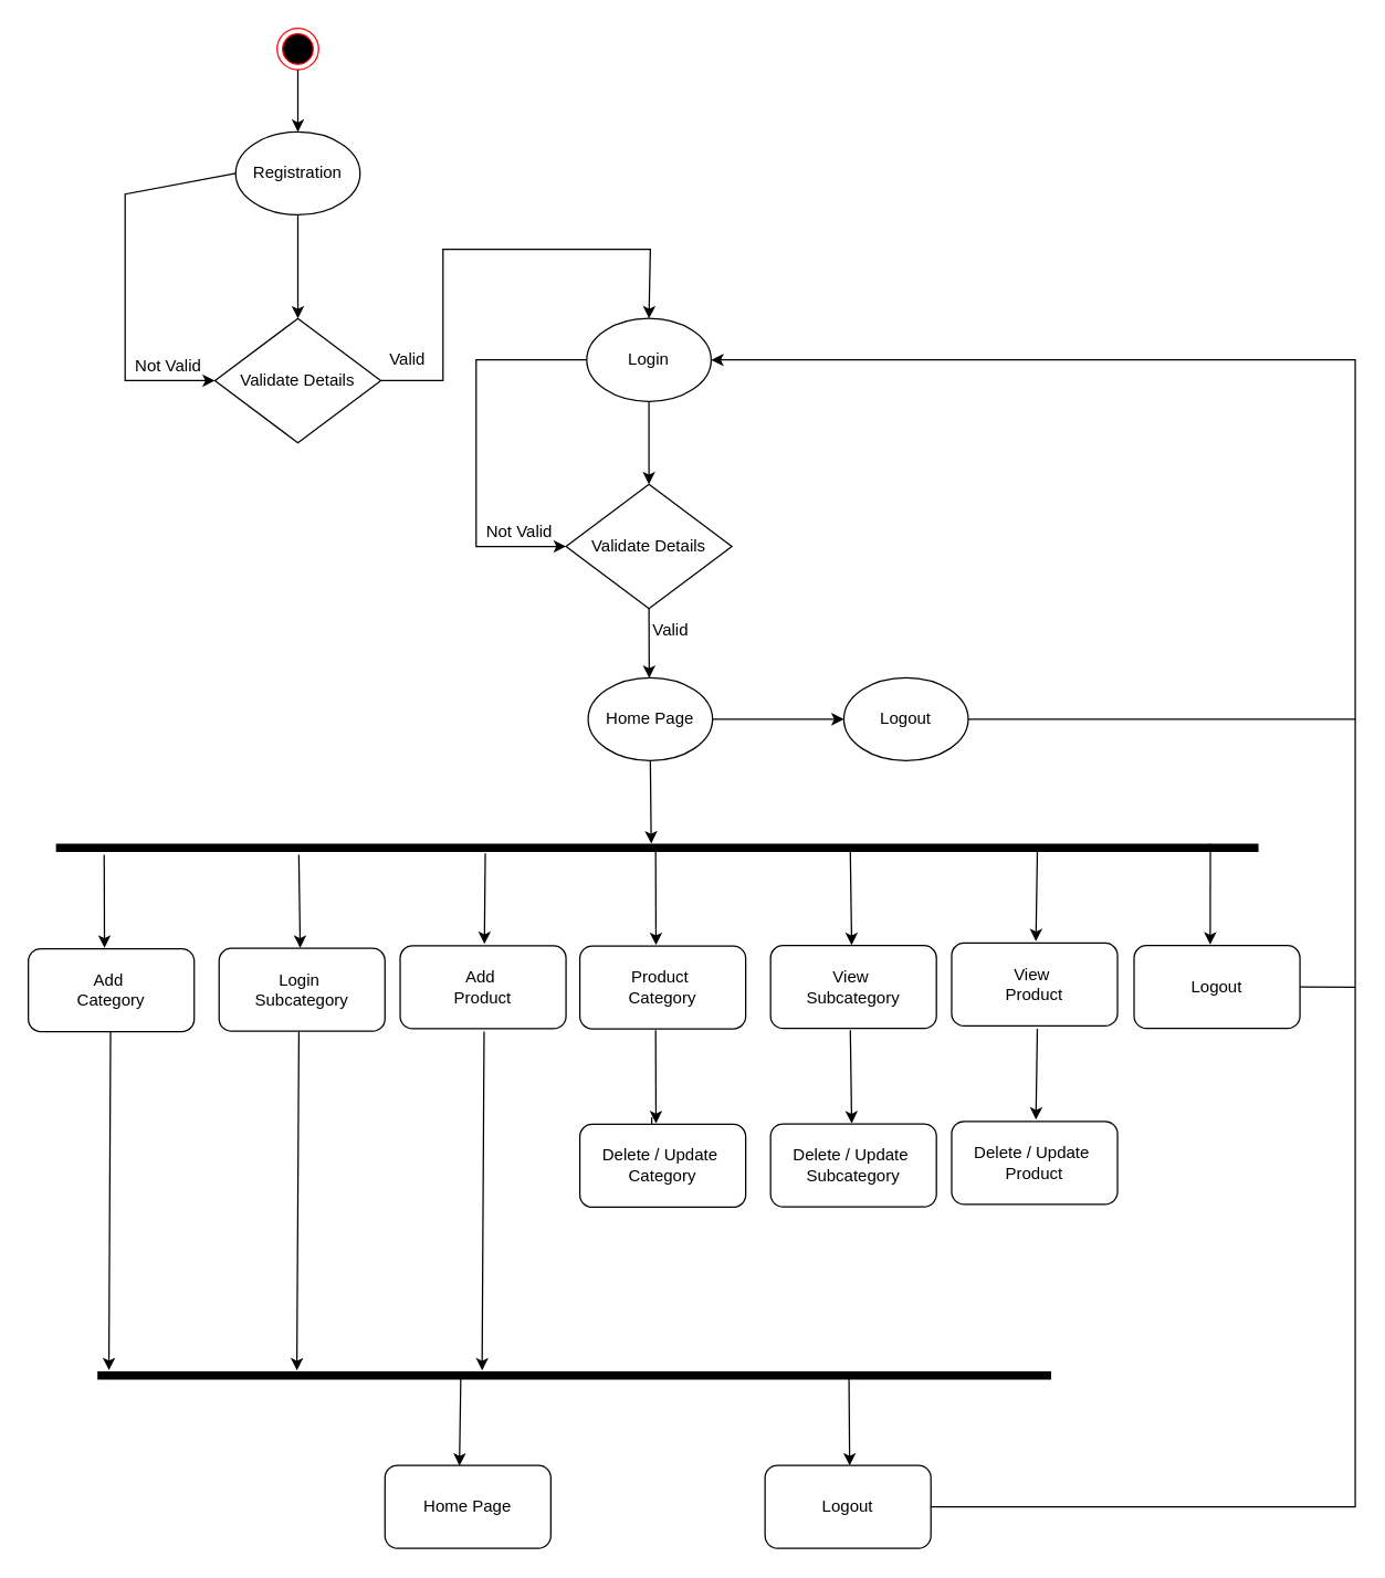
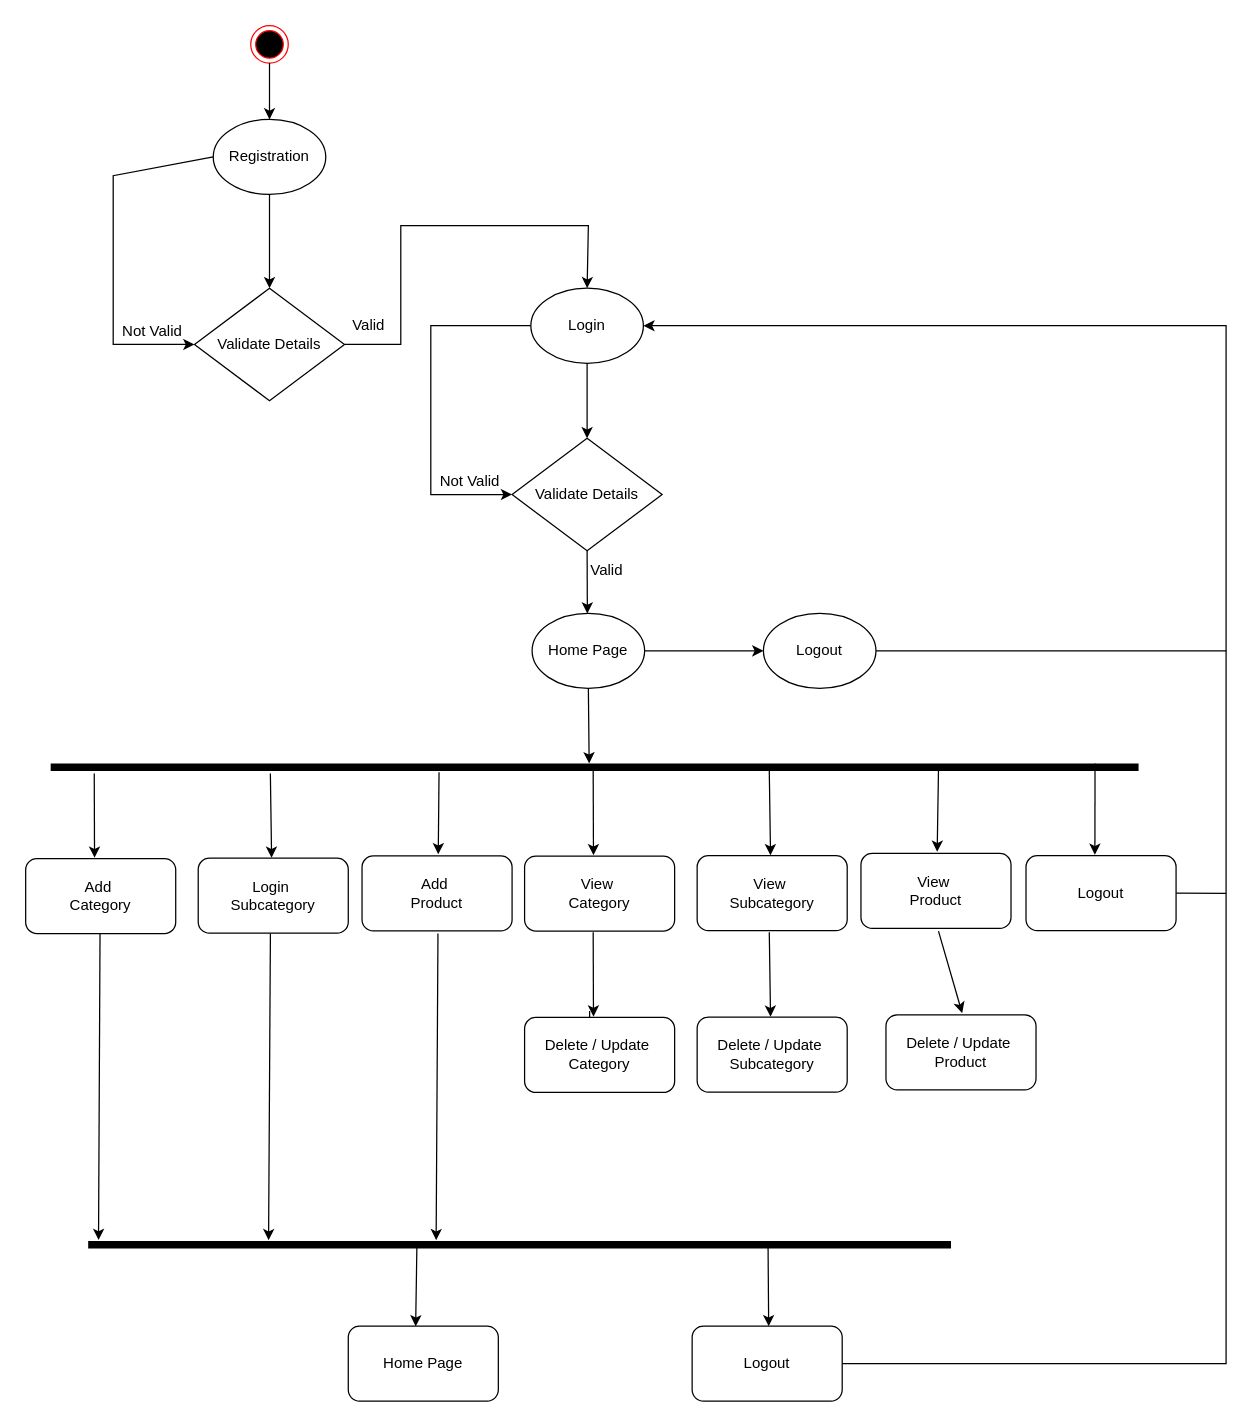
  <mxCell id="0" />
  <mxCell id="1" parent="0" />
  <mxCell id="2" value="" style="ellipse;html=1;shape=endState;fillColor=#000000;strokeColor=#ff0000;" vertex="1" parent="1"><mxGeometry x="200" y="20" width="30" height="30" as="geometry" /></mxCell>
  <mxCell id="3" value="" style="endArrow=classic;html=1;rounded=0;exitX=0.5;exitY=1;exitDx=0;exitDy=0;entryX=0.5;entryY=0;entryDx=0;entryDy=0;" edge="1" parent="1" source="2" target="4"><mxGeometry width="50" height="50" relative="1" as="geometry"><mxPoint x="190" y="300" as="sourcePoint" /><mxPoint x="215" y="120" as="targetPoint" /></mxGeometry></mxCell>
  <mxCell id="4" value="Registration" style="ellipse;whiteSpace=wrap;html=1;" vertex="1" parent="1"><mxGeometry x="170" y="95" width="90" height="60" as="geometry" /></mxCell>
  <mxCell id="5" value="" style="endArrow=classic;html=1;rounded=0;exitX=0.5;exitY=1;exitDx=0;exitDy=0;entryX=0.5;entryY=0;entryDx=0;entryDy=0;" edge="1" parent="1" source="4" target="6"><mxGeometry width="50" height="50" relative="1" as="geometry"><mxPoint x="214.5" y="190" as="sourcePoint" /><mxPoint x="215" y="230" as="targetPoint" /></mxGeometry></mxCell>
  <mxCell id="6" value="Validate Details" style="shape=rhombus;perimeter=rhombusPerimeter;whiteSpace=wrap;html=1;align=center;" vertex="1" parent="1"><mxGeometry x="155" y="230" width="120" height="90" as="geometry" /></mxCell>
  <mxCell id="7" value="" style="endArrow=classic;html=1;rounded=0;entryX=0;entryY=0.5;entryDx=0;entryDy=0;exitX=0;exitY=0.5;exitDx=0;exitDy=0;" edge="1" parent="1" source="4" target="6"><mxGeometry width="50" height="50" relative="1" as="geometry"><mxPoint x="180" y="30" as="sourcePoint" /><mxPoint x="225" y="240" as="targetPoint" /><Array as="points"><mxPoint x="90" y="140" /><mxPoint x="90" y="275" /></Array></mxGeometry></mxCell>
  <mxCell id="8" value="Not Valid" style="text;html=1;align=center;verticalAlign=middle;resizable=0;points=[];autosize=1;strokeColor=none;fillColor=none;" vertex="1" parent="1"><mxGeometry x="86" y="250" width="70" height="30" as="geometry" /></mxCell>
  <mxCell id="9" value="" style="endArrow=classic;html=1;rounded=0;exitX=1;exitY=0.5;exitDx=0;exitDy=0;entryX=0.5;entryY=0;entryDx=0;entryDy=0;" edge="1" parent="1" source="6" target="10"><mxGeometry width="50" height="50" relative="1" as="geometry"><mxPoint x="225" y="180" as="sourcePoint" /><mxPoint x="215" y="380" as="targetPoint" /><Array as="points"><mxPoint x="320" y="275" /><mxPoint x="320" y="180" /><mxPoint x="470" y="180" /></Array></mxGeometry></mxCell>
  <mxCell id="10" value="Login" style="ellipse;whiteSpace=wrap;html=1;" vertex="1" parent="1"><mxGeometry x="424" y="230" width="90" height="60" as="geometry" /></mxCell>
  <mxCell id="11" value="" style="endArrow=classic;html=1;rounded=0;exitX=0.5;exitY=1;exitDx=0;exitDy=0;entryX=0.5;entryY=0;entryDx=0;entryDy=0;" edge="1" parent="1" source="10" target="12"><mxGeometry width="50" height="50" relative="1" as="geometry"><mxPoint x="468.5" y="310" as="sourcePoint" /><mxPoint x="469" y="350" as="targetPoint" /></mxGeometry></mxCell>
  <mxCell id="12" value="Validate Details" style="shape=rhombus;perimeter=rhombusPerimeter;whiteSpace=wrap;html=1;align=center;" vertex="1" parent="1"><mxGeometry x="409" y="350" width="120" height="90" as="geometry" /></mxCell>
  <mxCell id="13" value="" style="endArrow=classic;html=1;rounded=0;entryX=0;entryY=0.5;entryDx=0;entryDy=0;exitX=0;exitY=0.5;exitDx=0;exitDy=0;" edge="1" parent="1" source="10" target="12"><mxGeometry width="50" height="50" relative="1" as="geometry"><mxPoint x="434" y="150" as="sourcePoint" /><mxPoint x="479" y="360" as="targetPoint" /><Array as="points"><mxPoint x="344" y="260" /><mxPoint x="344" y="395" /></Array></mxGeometry></mxCell>
  <mxCell id="14" value="Not Valid" style="text;html=1;align=center;verticalAlign=middle;resizable=0;points=[];autosize=1;strokeColor=none;fillColor=none;" vertex="1" parent="1"><mxGeometry x="340" y="370" width="70" height="30" as="geometry" /></mxCell>
  <mxCell id="15" value="Valid" style="text;html=1;align=center;verticalAlign=middle;resizable=0;points=[];autosize=1;strokeColor=none;fillColor=none;" vertex="1" parent="1"><mxGeometry x="269" y="245" width="50" height="30" as="geometry" /></mxCell>
  <mxCell id="16" value="" style="endArrow=classic;html=1;rounded=0;exitX=0.5;exitY=1;exitDx=0;exitDy=0;entryX=0.491;entryY=0.003;entryDx=0;entryDy=0;entryPerimeter=0;" edge="1" parent="1" source="12" target="26"><mxGeometry width="50" height="50" relative="1" as="geometry"><mxPoint x="468.41" y="440" as="sourcePoint" /><mxPoint x="470" y="490" as="targetPoint" /></mxGeometry></mxCell>
  <mxCell id="17" value="" style="shape=line;html=1;strokeWidth=6;" vertex="1" parent="1"><mxGeometry x="40" y="608" width="870" height="10" as="geometry" /></mxCell>
  <mxCell id="18" value="" style="endArrow=classic;html=1;rounded=0;exitX=0.155;exitY=0.791;exitDx=0;exitDy=0;entryX=0.459;entryY=-0.011;entryDx=0;entryDy=0;entryPerimeter=0;exitPerimeter=0;" edge="1" parent="1" target="22"><mxGeometry width="50" height="50" relative="1" as="geometry"><mxPoint x="74.85" y="618" as="sourcePoint" /><mxPoint x="168" y="682.09" as="targetPoint" /></mxGeometry></mxCell>
  <mxCell id="19" value="" style="endArrow=classic;html=1;rounded=0;exitX=0.387;exitY=0.82;exitDx=0;exitDy=0;entryX=0.489;entryY=-0.005;entryDx=0;entryDy=0;entryPerimeter=0;exitPerimeter=0;" edge="1" parent="1" target="23"><mxGeometry width="50" height="50" relative="1" as="geometry"><mxPoint x="215.69" y="618" as="sourcePoint" /><mxPoint x="245.71" y="681.8" as="targetPoint" /></mxGeometry></mxCell>
  <mxCell id="20" value="" style="endArrow=classic;html=1;rounded=0;exitX=0.357;exitY=0.9;exitDx=0;exitDy=0;entryX=0.508;entryY=-0.022;entryDx=0;entryDy=0;entryPerimeter=0;exitPerimeter=0;" edge="1" parent="1" source="17" target="24"><mxGeometry width="50" height="50" relative="1" as="geometry"><mxPoint x="388.23" y="621.33" as="sourcePoint" /><mxPoint x="349" y="686" as="targetPoint" /></mxGeometry></mxCell>
  <mxCell id="21" value="&lt;span style=&quot;font-family: Helvetica; font-size: 12px; font-style: normal; font-variant-ligatures: normal; font-variant-caps: normal; letter-spacing: normal; orphans: 2; text-align: center; text-indent: 0px; text-transform: none; widows: 2; word-spacing: 0px; -webkit-text-stroke-width: 0px; white-space: nowrap; text-decoration-thickness: initial; text-decoration-style: initial; text-decoration-color: initial; float: none; display: inline !important;&quot;&gt;Valid&lt;/span&gt;" style="text;whiteSpace=wrap;html=1;fontStyle=0;fontColor=default;labelBackgroundColor=default;" vertex="1" parent="1"><mxGeometry x="470" y="442" width="30" height="20" as="geometry" /></mxCell>
  <mxCell id="22" value="Add&amp;nbsp;&lt;div&gt;Category&lt;/div&gt;" style="rounded=1;whiteSpace=wrap;html=1;" vertex="1" parent="1"><mxGeometry x="20" y="686.09" width="120" height="60" as="geometry" /></mxCell>
  <mxCell id="23" value="Login&amp;nbsp;&lt;div&gt;Subcategory&lt;br&gt;&lt;/div&gt;" style="rounded=1;whiteSpace=wrap;html=1;" vertex="1" parent="1"><mxGeometry x="158" y="685.8" width="120" height="60" as="geometry" /></mxCell>
  <mxCell id="24" value="Add&amp;nbsp;&lt;div&gt;Product&lt;br&gt;&lt;/div&gt;" style="rounded=1;whiteSpace=wrap;html=1;" vertex="1" parent="1"><mxGeometry x="289" y="684" width="120" height="60" as="geometry" /></mxCell>
  <mxCell id="25" value="" style="endArrow=classic;html=1;rounded=0;exitX=0.865;exitY=0.718;exitDx=0;exitDy=0;entryX=0.508;entryY=-0.022;entryDx=0;entryDy=0;entryPerimeter=0;exitPerimeter=0;" edge="1" parent="1"><mxGeometry width="50" height="50" relative="1" as="geometry"><mxPoint x="471" y="808" as="sourcePoint" /><mxPoint x="470.96" y="869.68" as="targetPoint" /></mxGeometry></mxCell>
  <mxCell id="26" value="Home Page" style="ellipse;whiteSpace=wrap;html=1;" vertex="1" parent="1"><mxGeometry x="425" y="490" width="90" height="60" as="geometry" /></mxCell>
  <mxCell id="27" value="" style="endArrow=classic;html=1;rounded=0;exitX=0.5;exitY=1;exitDx=0;exitDy=0;entryX=0.495;entryY=0.2;entryDx=0;entryDy=0;entryPerimeter=0;" edge="1" parent="1" source="26" target="17"><mxGeometry width="50" height="50" relative="1" as="geometry"><mxPoint x="479" y="450" as="sourcePoint" /><mxPoint x="479" y="500" as="targetPoint" /></mxGeometry></mxCell>
  <mxCell id="28" value="" style="endArrow=classic;html=1;rounded=0;entryX=0;entryY=0.5;entryDx=0;entryDy=0;fontStyle=1;exitX=1;exitY=0.5;exitDx=0;exitDy=0;" edge="1" parent="1" target="30" source="26"><mxGeometry width="50" height="50" relative="1" as="geometry"><mxPoint x="540" y="550" as="sourcePoint" /><mxPoint x="655" y="492" as="targetPoint" /></mxGeometry></mxCell>
  <mxCell id="29" style="edgeStyle=orthogonalEdgeStyle;rounded=0;orthogonalLoop=1;jettySize=auto;html=1;exitX=1;exitY=0.5;exitDx=0;exitDy=0;" edge="1" parent="1" source="30"><mxGeometry relative="1" as="geometry"><mxPoint x="700.2" y="519.8" as="targetPoint" /></mxGeometry></mxCell>
  <mxCell id="30" value="&lt;span style=&quot;font-weight: normal;&quot;&gt;Logout&lt;/span&gt;" style="ellipse;whiteSpace=wrap;html=1;fontStyle=1" vertex="1" parent="1"><mxGeometry x="610" y="490" width="90" height="60" as="geometry" /></mxCell>
  <mxCell id="31" value="" style="endArrow=classic;html=1;rounded=0;exitDx=0;exitDy=0;entryDx=0;entryDy=0;fontStyle=1;entryX=1;entryY=0.5;exitX=1;exitY=0.5;" edge="1" parent="1" source="30" target="10"><mxGeometry width="50" height="50" relative="1" as="geometry"><mxPoint x="330" y="0" as="sourcePoint" /><mxPoint x="516" y="259.8" as="targetPoint" /><Array as="points"><mxPoint x="980" y="520" /><mxPoint x="980" y="260" /><mxPoint x="556" y="260" /></Array></mxGeometry></mxCell>
  <mxCell id="32" value="" style="shape=line;html=1;strokeWidth=6;" vertex="1" parent="1"><mxGeometry x="70" y="990" width="690" height="10" as="geometry" /></mxCell>
  <mxCell id="33" value="" style="endArrow=classic;html=1;rounded=0;exitX=0.381;exitY=0.483;exitDx=0;exitDy=0;entryX=0.449;entryY=0.004;entryDx=0;entryDy=0;entryPerimeter=0;exitPerimeter=0;" edge="1" parent="1" source="32" target="35"><mxGeometry width="50" height="50" relative="1" as="geometry"><mxPoint x="333" y="1000" as="sourcePoint" /><mxPoint x="333" y="1059" as="targetPoint" /></mxGeometry></mxCell>
  <mxCell id="34" value="" style="endArrow=classic;html=1;rounded=0;exitX=0.788;exitY=0.73;exitDx=0;exitDy=0;entryX=0.51;entryY=0.002;entryDx=0;entryDy=0;exitPerimeter=0;entryPerimeter=0;" edge="1" parent="1" source="32" target="36"><mxGeometry width="50" height="50" relative="1" as="geometry"><mxPoint x="613" y="1000" as="sourcePoint" /><mxPoint x="614" y="1059" as="targetPoint" /></mxGeometry></mxCell>
  <mxCell id="35" value="Home Page" style="rounded=1;whiteSpace=wrap;html=1;" vertex="1" parent="1"><mxGeometry x="278" y="1060" width="120" height="60" as="geometry" /></mxCell>
  <mxCell id="36" value="Logout" style="rounded=1;whiteSpace=wrap;html=1;" vertex="1" parent="1"><mxGeometry x="553" y="1060" width="120" height="60" as="geometry" /></mxCell>
  <mxCell id="37" value="" style="endArrow=none;html=1;rounded=0;exitX=1;exitY=0.5;exitDx=0;exitDy=0;" edge="1" parent="1" source="36"><mxGeometry width="50" height="50" relative="1" as="geometry"><mxPoint x="670" y="690" as="sourcePoint" /><mxPoint x="980" y="520" as="targetPoint" /><Array as="points"><mxPoint x="980" y="1090" /></Array></mxGeometry></mxCell>
  <mxCell id="38" value="" style="endArrow=classic;html=1;rounded=0;exitX=0.155;exitY=0.791;exitDx=0;exitDy=0;entryX=0.459;entryY=-0.011;entryDx=0;entryDy=0;entryPerimeter=0;exitPerimeter=0;" edge="1" parent="1" target="41"><mxGeometry width="50" height="50" relative="1" as="geometry"><mxPoint x="473.85" y="616" as="sourcePoint" /><mxPoint x="567" y="680.09" as="targetPoint" /></mxGeometry></mxCell>
  <mxCell id="39" value="" style="endArrow=classic;html=1;rounded=0;exitX=0.387;exitY=0.82;exitDx=0;exitDy=0;entryX=0.489;entryY=-0.005;entryDx=0;entryDy=0;entryPerimeter=0;exitPerimeter=0;" edge="1" parent="1" target="42"><mxGeometry width="50" height="50" relative="1" as="geometry"><mxPoint x="614.69" y="616" as="sourcePoint" /><mxPoint x="644.71" y="679.8" as="targetPoint" /></mxGeometry></mxCell>
  <mxCell id="40" value="" style="endArrow=classic;html=1;rounded=0;exitX=0.357;exitY=0.9;exitDx=0;exitDy=0;entryX=0.508;entryY=-0.022;entryDx=0;entryDy=0;entryPerimeter=0;exitPerimeter=0;" edge="1" parent="1" target="43"><mxGeometry width="50" height="50" relative="1" as="geometry"><mxPoint x="750" y="615" as="sourcePoint" /><mxPoint x="748" y="684" as="targetPoint" /></mxGeometry></mxCell>
- <mxCell id="41" value="Product&amp;nbsp;&lt;div&gt;Category&lt;/div&gt;" style="rounded=1;whiteSpace=wrap;html=1;" vertex="1" parent="1"><mxGeometry x="419" y="684.09" width="120" height="60" as="geometry" /></mxCell>
+ <mxCell id="41" value="View&amp;nbsp;&lt;div&gt;Category&lt;/div&gt;" style="rounded=1;whiteSpace=wrap;html=1;" vertex="1" parent="1"><mxGeometry x="419" y="684.09" width="120" height="60" as="geometry" /></mxCell>
  <mxCell id="42" value="View&amp;nbsp;&lt;div&gt;Subcategory&lt;br&gt;&lt;/div&gt;" style="rounded=1;whiteSpace=wrap;html=1;" vertex="1" parent="1"><mxGeometry x="557" y="683.8" width="120" height="60" as="geometry" /></mxCell>
  <mxCell id="43" value="View&amp;nbsp;&lt;div&gt;Product&lt;br&gt;&lt;/div&gt;" style="rounded=1;whiteSpace=wrap;html=1;" vertex="1" parent="1"><mxGeometry x="688" y="682" width="120" height="60" as="geometry" /></mxCell>
  <mxCell id="44" value="" style="endArrow=classic;html=1;rounded=0;exitX=0.155;exitY=0.791;exitDx=0;exitDy=0;entryX=0.459;entryY=-0.011;entryDx=0;entryDy=0;entryPerimeter=0;exitPerimeter=0;" edge="1" parent="1" target="47"><mxGeometry width="50" height="50" relative="1" as="geometry"><mxPoint x="473.85" y="745.09" as="sourcePoint" /><mxPoint x="567" y="809.18" as="targetPoint" /></mxGeometry></mxCell>
  <mxCell id="45" value="" style="endArrow=classic;html=1;rounded=0;exitX=0.387;exitY=0.82;exitDx=0;exitDy=0;entryX=0.489;entryY=-0.005;entryDx=0;entryDy=0;entryPerimeter=0;exitPerimeter=0;" edge="1" parent="1" target="48"><mxGeometry width="50" height="50" relative="1" as="geometry"><mxPoint x="614.69" y="745.09" as="sourcePoint" /><mxPoint x="644.71" y="808.89" as="targetPoint" /></mxGeometry></mxCell>
  <mxCell id="46" value="" style="endArrow=classic;html=1;rounded=0;exitX=0.357;exitY=0.9;exitDx=0;exitDy=0;entryX=0.508;entryY=-0.022;entryDx=0;entryDy=0;entryPerimeter=0;exitPerimeter=0;" edge="1" parent="1" target="49"><mxGeometry width="50" height="50" relative="1" as="geometry"><mxPoint x="750" y="744.09" as="sourcePoint" /><mxPoint x="748" y="813.09" as="targetPoint" /></mxGeometry></mxCell>
  <mxCell id="47" value="Delete / Update&amp;nbsp;&lt;div&gt;Category&lt;/div&gt;" style="rounded=1;whiteSpace=wrap;html=1;" vertex="1" parent="1"><mxGeometry x="419" y="813.18" width="120" height="60" as="geometry" /></mxCell>
  <mxCell id="48" value="Delete / Update&lt;span style=&quot;background-color: transparent; color: light-dark(rgb(0, 0, 0), rgb(255, 255, 255));&quot;&gt;&amp;nbsp;&lt;/span&gt;&lt;div&gt;&lt;div&gt;Subcategory&lt;br&gt;&lt;/div&gt;&lt;/div&gt;" style="rounded=1;whiteSpace=wrap;html=1;" vertex="1" parent="1"><mxGeometry x="557" y="812.89" width="120" height="60" as="geometry" /></mxCell>
- <mxCell id="49" value="Delete / Update&lt;span style=&quot;background-color: transparent; color: light-dark(rgb(0, 0, 0), rgb(255, 255, 255));&quot;&gt;&amp;nbsp;&lt;/span&gt;&lt;div&gt;&lt;div&gt;Product&lt;br&gt;&lt;/div&gt;&lt;/div&gt;" style="rounded=1;whiteSpace=wrap;html=1;" vertex="1" parent="1"><mxGeometry x="688" y="811.09" width="120" height="60" as="geometry" /></mxCell>
+ <mxCell id="49" value="Delete / Update&lt;span style=&quot;background-color: transparent; color: light-dark(rgb(0, 0, 0), rgb(255, 255, 255));&quot;&gt;&amp;nbsp;&lt;/span&gt;&lt;div&gt;&lt;div&gt;Product&lt;br&gt;&lt;/div&gt;&lt;/div&gt;" style="rounded=1;whiteSpace=wrap;html=1;" vertex="1" parent="1"><mxGeometry x="708" y="811.09" width="120" height="60" as="geometry" /></mxCell>
  <mxCell id="50" value="" style="endArrow=classic;html=1;rounded=0;exitX=0.96;exitY=0.2;exitDx=0;exitDy=0;entryX=0.459;entryY=-0.011;entryDx=0;entryDy=0;entryPerimeter=0;exitPerimeter=0;" edge="1" parent="1" target="51" source="17"><mxGeometry width="50" height="50" relative="1" as="geometry"><mxPoint x="873" y="616.8" as="sourcePoint" /><mxPoint x="875" y="685.8" as="targetPoint" /></mxGeometry></mxCell>
  <mxCell id="51" value="Logout" style="rounded=1;whiteSpace=wrap;html=1;" vertex="1" parent="1"><mxGeometry x="820" y="683.8" width="120" height="60" as="geometry" /></mxCell>
  <mxCell id="52" value="" style="endArrow=none;html=1;rounded=0;exitX=1;exitY=0.5;exitDx=0;exitDy=0;" edge="1" parent="1" source="51"><mxGeometry width="50" height="50" relative="1" as="geometry"><mxPoint x="610" y="850" as="sourcePoint" /><mxPoint x="980" y="714" as="targetPoint" /></mxGeometry></mxCell>
  <mxCell id="53" value="" style="endArrow=classic;html=1;rounded=0;exitX=0.155;exitY=0.791;exitDx=0;exitDy=0;entryX=0.012;entryY=0.111;entryDx=0;entryDy=0;entryPerimeter=0;exitPerimeter=0;" edge="1" parent="1" target="32"><mxGeometry width="50" height="50" relative="1" as="geometry"><mxPoint x="79.47" y="745.8" as="sourcePoint" /><mxPoint x="79.62" y="812.8" as="targetPoint" /></mxGeometry></mxCell>
  <mxCell id="54" value="" style="endArrow=classic;html=1;rounded=0;exitX=0.155;exitY=0.791;exitDx=0;exitDy=0;entryX=0.012;entryY=0.111;entryDx=0;entryDy=0;entryPerimeter=0;exitPerimeter=0;" edge="1" parent="1"><mxGeometry width="50" height="50" relative="1" as="geometry"><mxPoint x="215.73" y="746.09" as="sourcePoint" /><mxPoint x="214.26" y="991.29" as="targetPoint" /></mxGeometry></mxCell>
  <mxCell id="55" value="" style="endArrow=classic;html=1;rounded=0;exitX=0.155;exitY=0.791;exitDx=0;exitDy=0;entryX=0.012;entryY=0.111;entryDx=0;entryDy=0;entryPerimeter=0;exitPerimeter=0;" edge="1" parent="1"><mxGeometry width="50" height="50" relative="1" as="geometry"><mxPoint x="349.73" y="746.09" as="sourcePoint" /><mxPoint x="348.26" y="991.29" as="targetPoint" /></mxGeometry></mxCell>
